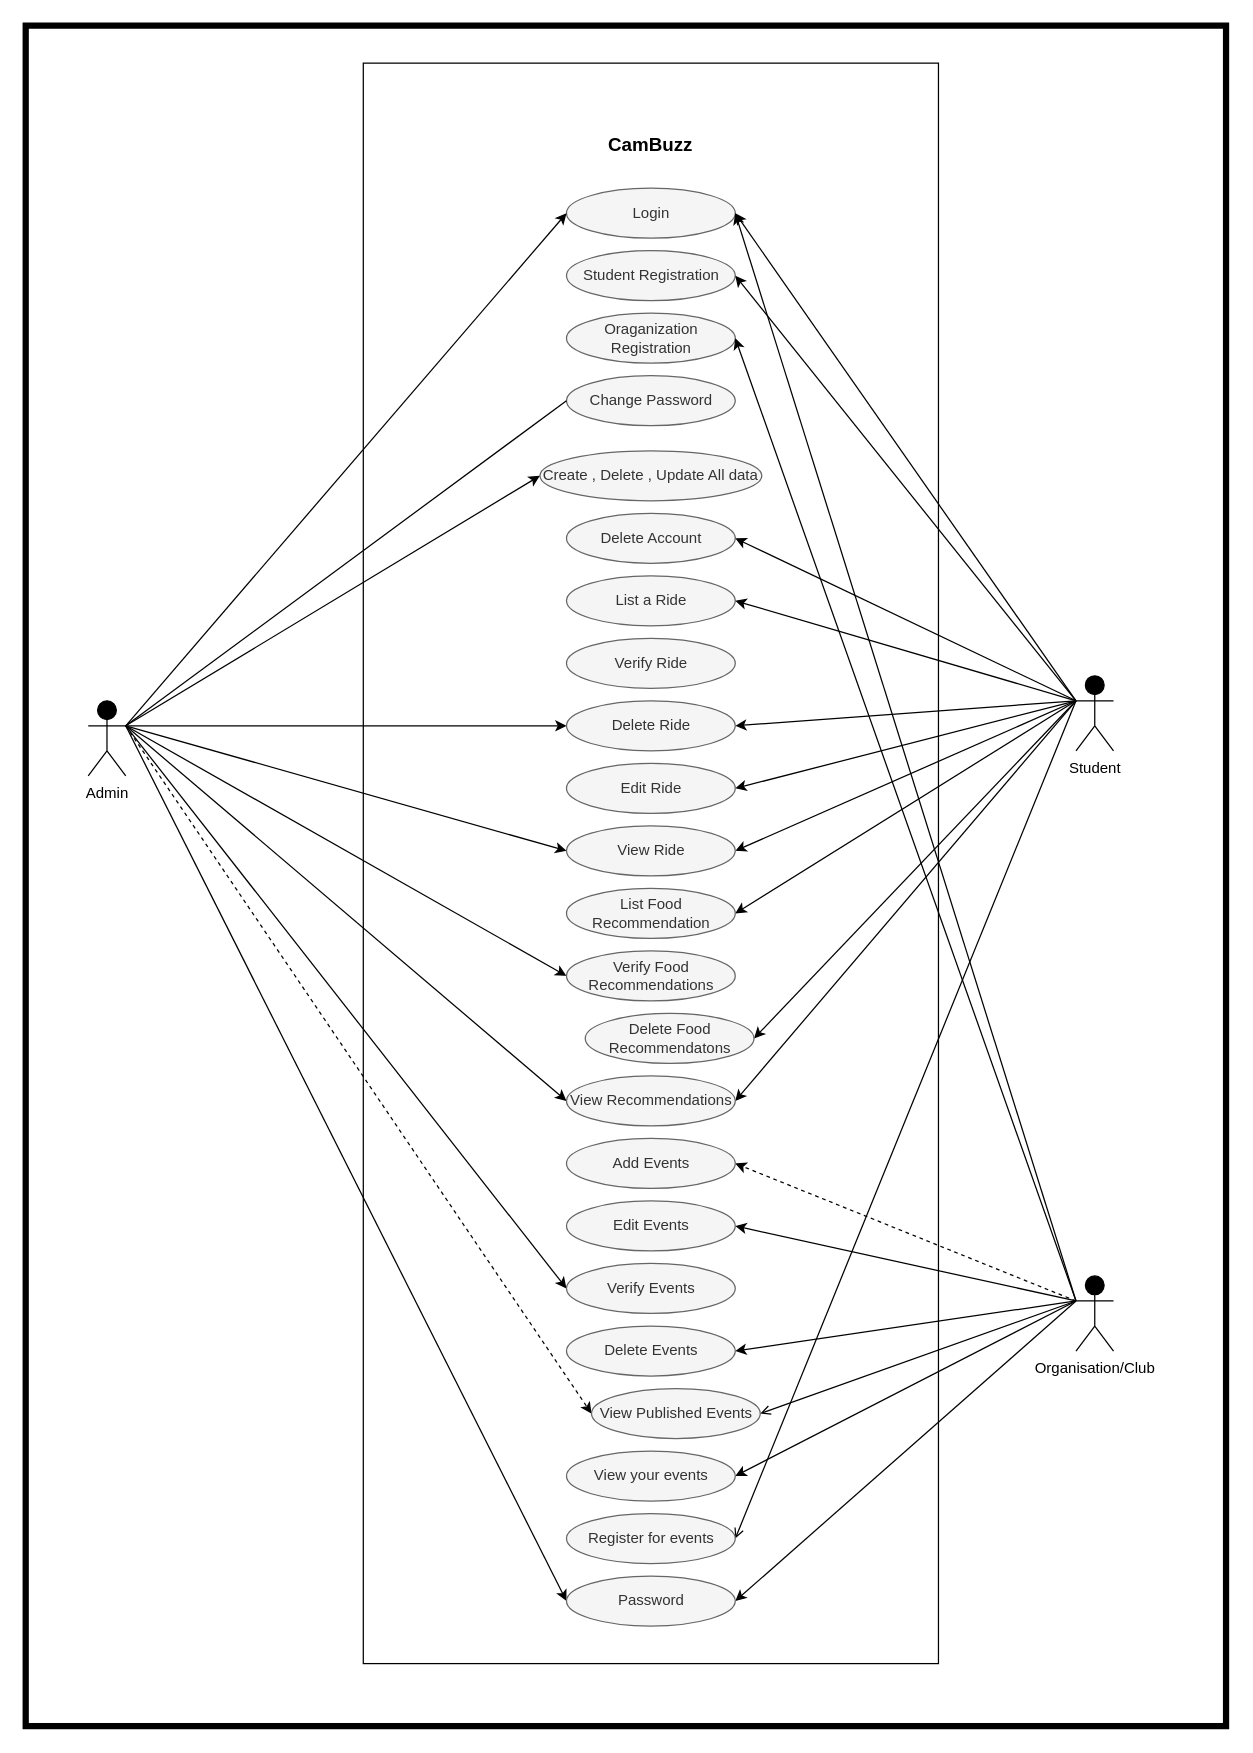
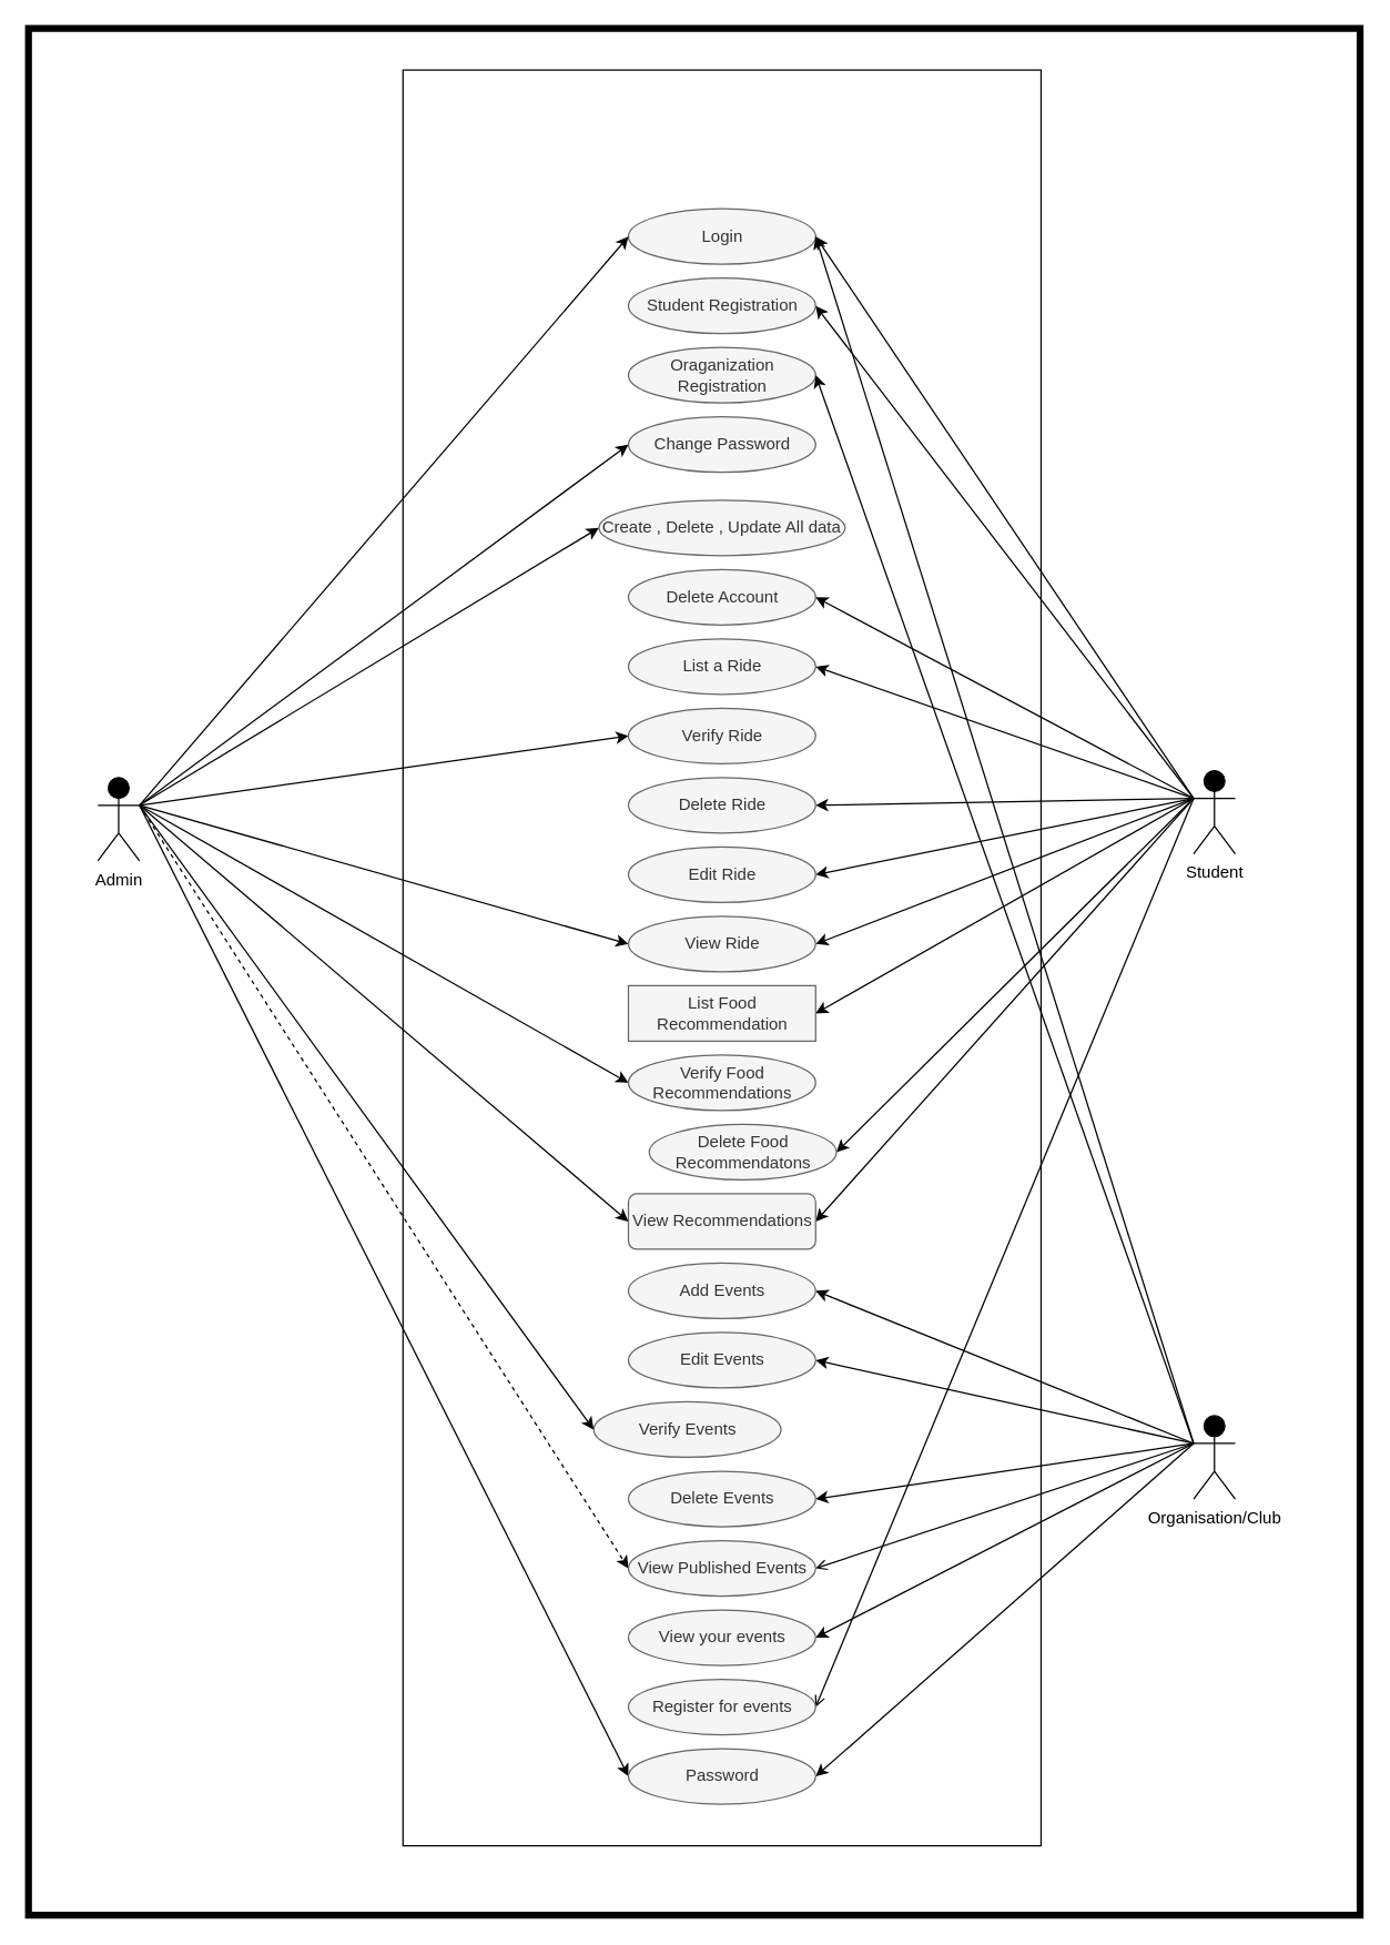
  <mxCell id="0" />
  <mxCell id="1" parent="0" />
  <mxCell id="2" value="" style="rounded=0;whiteSpace=wrap;html=1;" vertex="1" parent="1"><mxGeometry x="290" y="50" width="460" height="1280" as="geometry" /></mxCell>
  <mxCell id="3" value="Login" style="ellipse;whiteSpace=wrap;html=1;fillColor=#f5f5f5;strokeColor=#666666;fontColor=#333333;" vertex="1" parent="1"><mxGeometry x="452.5" y="150" width="135" height="40" as="geometry" /></mxCell>
  <mxCell id="4" value="Student Registration" style="ellipse;whiteSpace=wrap;html=1;fillColor=#f5f5f5;strokeColor=#666666;fontColor=#333333;" vertex="1" parent="1"><mxGeometry x="452.5" y="200" width="135" height="40" as="geometry" /></mxCell>
  <mxCell id="5" value="Oraganization Registration" style="ellipse;whiteSpace=wrap;html=1;fillColor=#f5f5f5;strokeColor=#666666;fontColor=#333333;" vertex="1" parent="1"><mxGeometry x="452.5" y="250" width="135" height="40" as="geometry" /></mxCell>
  <mxCell id="6" value="Change Password" style="ellipse;whiteSpace=wrap;html=1;fillColor=#f5f5f5;strokeColor=#666666;fontColor=#333333;" vertex="1" parent="1"><mxGeometry x="452.5" y="300" width="135" height="40" as="geometry" /></mxCell>
  <mxCell id="7" value="Create , Delete , Update All data" style="ellipse;whiteSpace=wrap;html=1;fillColor=#f5f5f5;strokeColor=#666666;fontColor=#333333;" vertex="1" parent="1"><mxGeometry x="431.25" y="360" width="177.5" height="40" as="geometry" /></mxCell>
  <mxCell id="8" value="Delete Account" style="ellipse;whiteSpace=wrap;html=1;fillColor=#f5f5f5;strokeColor=#666666;fontColor=#333333;" vertex="1" parent="1"><mxGeometry x="452.5" y="410" width="135" height="40" as="geometry" /></mxCell>
  <mxCell id="9" value="List a Ride" style="ellipse;whiteSpace=wrap;html=1;fillColor=#f5f5f5;strokeColor=#666666;fontColor=#333333;" vertex="1" parent="1"><mxGeometry x="452.5" y="460" width="135" height="40" as="geometry" /></mxCell>
- <mxCell id="10" style="edgeStyle=none;rounded=0;orthogonalLoop=1;jettySize=auto;html=1;exitX=1;exitY=0.333;exitDx=0;exitDy=0;exitPerimeter=0;entryX=0;entryY=0.5;entryDx=0;entryDy=0;endArrow=none;" edge="1" parent="1" source="20" target="6"><mxGeometry relative="1" as="geometry" /></mxCell>
+ <mxCell id="10" style="edgeStyle=none;rounded=0;orthogonalLoop=1;jettySize=auto;html=1;exitX=1;exitY=0.333;exitDx=0;exitDy=0;exitPerimeter=0;entryX=0;entryY=0.5;entryDx=0;entryDy=0;" edge="1" parent="1" source="20" target="6"><mxGeometry relative="1" as="geometry" /></mxCell>
  <mxCell id="11" style="edgeStyle=none;rounded=0;orthogonalLoop=1;jettySize=auto;html=1;exitX=1;exitY=0.333;exitDx=0;exitDy=0;exitPerimeter=0;entryX=0;entryY=0.5;entryDx=0;entryDy=0;" edge="1" parent="1" source="20" target="58"><mxGeometry relative="1" as="geometry" /></mxCell>
  <mxCell id="12" style="edgeStyle=none;rounded=0;orthogonalLoop=1;jettySize=auto;html=1;exitX=1;exitY=0.333;exitDx=0;exitDy=0;exitPerimeter=0;entryX=0;entryY=0.5;entryDx=0;entryDy=0;" edge="1" parent="1" source="20" target="7"><mxGeometry relative="1" as="geometry" /></mxCell>
  <mxCell id="13" style="edgeStyle=none;rounded=0;orthogonalLoop=1;jettySize=auto;html=1;exitX=1;exitY=0.333;exitDx=0;exitDy=0;exitPerimeter=0;entryX=0;entryY=0.5;entryDx=0;entryDy=0;" edge="1" parent="1" source="20" target="3"><mxGeometry relative="1" as="geometry" /></mxCell>
- <mxCell id="14" style="edgeStyle=none;rounded=0;orthogonalLoop=1;jettySize=auto;html=1;exitX=1;exitY=0.333;exitDx=0;exitDy=0;exitPerimeter=0;" edge="1" parent="1" source="20" target="44"><mxGeometry relative="1" as="geometry" /></mxCell>
+ <mxCell id="14" style="edgeStyle=none;rounded=0;orthogonalLoop=1;jettySize=auto;html=1;exitX=1;exitY=0.333;exitDx=0;exitDy=0;exitPerimeter=0;entryX=0;entryY=0.5;entryDx=0;entryDy=0;" edge="1" parent="1" source="20" target="43"><mxGeometry relative="1" as="geometry" /></mxCell>
  <mxCell id="15" style="edgeStyle=none;rounded=0;orthogonalLoop=1;jettySize=auto;html=1;exitX=1;exitY=0.333;exitDx=0;exitDy=0;exitPerimeter=0;entryX=0;entryY=0.5;entryDx=0;entryDy=0;" edge="1" parent="1" source="20" target="48"><mxGeometry relative="1" as="geometry" /></mxCell>
  <mxCell id="16" style="edgeStyle=none;rounded=0;orthogonalLoop=1;jettySize=auto;html=1;exitX=1;exitY=0.333;exitDx=0;exitDy=0;exitPerimeter=0;entryX=0;entryY=0.5;entryDx=0;entryDy=0;" edge="1" parent="1" source="20" target="57"><mxGeometry relative="1" as="geometry" /></mxCell>
  <mxCell id="17" style="edgeStyle=none;rounded=0;orthogonalLoop=1;jettySize=auto;html=1;exitX=1;exitY=0.333;exitDx=0;exitDy=0;exitPerimeter=0;entryX=0;entryY=0.5;entryDx=0;entryDy=0;" edge="1" parent="1" source="20" target="46"><mxGeometry relative="1" as="geometry" /></mxCell>
  <mxCell id="18" style="edgeStyle=none;rounded=0;orthogonalLoop=1;jettySize=auto;html=1;exitX=1;exitY=0.333;exitDx=0;exitDy=0;exitPerimeter=0;entryX=0;entryY=0.5;entryDx=0;entryDy=0;" edge="1" parent="1" source="20" target="50"><mxGeometry relative="1" as="geometry" /></mxCell>
  <mxCell id="19" style="edgeStyle=none;rounded=0;orthogonalLoop=1;jettySize=auto;html=1;exitX=1;exitY=0.333;exitDx=0;exitDy=0;exitPerimeter=0;entryX=0;entryY=0.5;entryDx=0;entryDy=0;dashed=1;" edge="1" parent="1" source="20" target="54"><mxGeometry relative="1" as="geometry" /></mxCell>
  <mxCell id="20" value="Admin" style="shape=umlActor;verticalLabelPosition=bottom;verticalAlign=top;html=1;outlineConnect=0;strokeColor=#000000;fillColor=#000000;" vertex="1" parent="1"><mxGeometry x="70" y="560" width="30" height="60" as="geometry" /></mxCell>
  <mxCell id="21" style="edgeStyle=none;rounded=0;orthogonalLoop=1;jettySize=auto;html=1;exitX=0;exitY=0.333;exitDx=0;exitDy=0;exitPerimeter=0;entryX=1;entryY=0.5;entryDx=0;entryDy=0;" edge="1" parent="1" source="29" target="58"><mxGeometry relative="1" as="geometry" /></mxCell>
  <mxCell id="22" style="edgeStyle=none;rounded=0;orthogonalLoop=1;jettySize=auto;html=1;exitX=0;exitY=0.333;exitDx=0;exitDy=0;exitPerimeter=0;entryX=1;entryY=0.5;entryDx=0;entryDy=0;endArrow=open;" edge="1" parent="1" source="29" target="54"><mxGeometry relative="1" as="geometry" /></mxCell>
  <mxCell id="23" style="edgeStyle=none;rounded=0;orthogonalLoop=1;jettySize=auto;html=1;exitX=0;exitY=0.333;exitDx=0;exitDy=0;exitPerimeter=0;entryX=1;entryY=0.5;entryDx=0;entryDy=0;" edge="1" parent="1" source="29" target="56"><mxGeometry relative="1" as="geometry" /></mxCell>
  <mxCell id="24" style="edgeStyle=none;rounded=0;orthogonalLoop=1;jettySize=auto;html=1;exitX=0;exitY=0.333;exitDx=0;exitDy=0;exitPerimeter=0;entryX=1;entryY=0.5;entryDx=0;entryDy=0;" edge="1" parent="1" source="29" target="53"><mxGeometry relative="1" as="geometry" /></mxCell>
  <mxCell id="25" style="edgeStyle=none;rounded=0;orthogonalLoop=1;jettySize=auto;html=1;exitX=0;exitY=0.333;exitDx=0;exitDy=0;exitPerimeter=0;entryX=1;entryY=0.5;entryDx=0;entryDy=0;" edge="1" parent="1" source="29" target="52"><mxGeometry relative="1" as="geometry" /></mxCell>
- <mxCell id="26" style="edgeStyle=none;rounded=0;orthogonalLoop=1;jettySize=auto;html=1;exitX=0;exitY=0.333;exitDx=0;exitDy=0;exitPerimeter=0;entryX=1;entryY=0.5;entryDx=0;entryDy=0;dashed=1;" edge="1" parent="1" source="29" target="51"><mxGeometry relative="1" as="geometry" /></mxCell>
+ <mxCell id="26" style="edgeStyle=none;rounded=0;orthogonalLoop=1;jettySize=auto;html=1;exitX=0;exitY=0.333;exitDx=0;exitDy=0;exitPerimeter=0;entryX=1;entryY=0.5;entryDx=0;entryDy=0;" edge="1" parent="1" source="29" target="51"><mxGeometry relative="1" as="geometry" /></mxCell>
  <mxCell id="27" style="edgeStyle=none;rounded=0;orthogonalLoop=1;jettySize=auto;html=1;exitX=0;exitY=0.333;exitDx=0;exitDy=0;exitPerimeter=0;entryX=1;entryY=0.5;entryDx=0;entryDy=0;" edge="1" parent="1" source="29" target="3"><mxGeometry relative="1" as="geometry" /></mxCell>
  <mxCell id="28" style="edgeStyle=none;rounded=0;orthogonalLoop=1;jettySize=auto;html=1;exitX=0;exitY=0.333;exitDx=0;exitDy=0;exitPerimeter=0;entryX=1;entryY=0.5;entryDx=0;entryDy=0;" edge="1" parent="1" source="29" target="5"><mxGeometry relative="1" as="geometry" /></mxCell>
  <mxCell id="29" value="Organisation/Club" style="shape=umlActor;verticalLabelPosition=bottom;verticalAlign=top;html=1;outlineConnect=0;strokeColor=#000000;fillColor=#000000;" vertex="1" parent="1"><mxGeometry x="860" y="1020" width="30" height="60" as="geometry" /></mxCell>
  <mxCell id="30" style="edgeStyle=none;rounded=0;orthogonalLoop=1;jettySize=auto;html=1;exitX=0;exitY=0.333;exitDx=0;exitDy=0;exitPerimeter=0;entryX=1;entryY=0.5;entryDx=0;entryDy=0;" edge="1" parent="1" source="41" target="3"><mxGeometry relative="1" as="geometry" /></mxCell>
  <mxCell id="31" style="edgeStyle=none;rounded=0;orthogonalLoop=1;jettySize=auto;html=1;exitX=0;exitY=0.333;exitDx=0;exitDy=0;exitPerimeter=0;entryX=1;entryY=0.5;entryDx=0;entryDy=0;" edge="1" parent="1" source="41" target="4"><mxGeometry relative="1" as="geometry" /></mxCell>
  <mxCell id="32" style="edgeStyle=none;rounded=0;orthogonalLoop=1;jettySize=auto;html=1;exitX=0;exitY=0.333;exitDx=0;exitDy=0;exitPerimeter=0;entryX=1;entryY=0.5;entryDx=0;entryDy=0;" edge="1" parent="1" source="41" target="8"><mxGeometry relative="1" as="geometry" /></mxCell>
  <mxCell id="33" style="edgeStyle=none;rounded=0;orthogonalLoop=1;jettySize=auto;html=1;exitX=0;exitY=0.333;exitDx=0;exitDy=0;exitPerimeter=0;entryX=1;entryY=0.5;entryDx=0;entryDy=0;" edge="1" parent="1" source="41" target="9"><mxGeometry relative="1" as="geometry" /></mxCell>
  <mxCell id="34" style="edgeStyle=none;rounded=0;orthogonalLoop=1;jettySize=auto;html=1;exitX=0;exitY=0.333;exitDx=0;exitDy=0;exitPerimeter=0;entryX=1;entryY=0.5;entryDx=0;entryDy=0;" edge="1" parent="1" source="41" target="44"><mxGeometry relative="1" as="geometry" /></mxCell>
  <mxCell id="35" style="edgeStyle=none;rounded=0;orthogonalLoop=1;jettySize=auto;html=1;exitX=0;exitY=0.333;exitDx=0;exitDy=0;exitPerimeter=0;entryX=1;entryY=0.5;entryDx=0;entryDy=0;" edge="1" parent="1" source="41" target="45"><mxGeometry relative="1" as="geometry" /></mxCell>
  <mxCell id="36" style="edgeStyle=none;rounded=0;orthogonalLoop=1;jettySize=auto;html=1;exitX=0;exitY=0.333;exitDx=0;exitDy=0;exitPerimeter=0;entryX=1;entryY=0.5;entryDx=0;entryDy=0;" edge="1" parent="1" source="41" target="46"><mxGeometry relative="1" as="geometry" /></mxCell>
  <mxCell id="37" style="edgeStyle=none;rounded=0;orthogonalLoop=1;jettySize=auto;html=1;exitX=0;exitY=0.333;exitDx=0;exitDy=0;exitPerimeter=0;entryX=1;entryY=0.5;entryDx=0;entryDy=0;" edge="1" parent="1" source="41" target="47"><mxGeometry relative="1" as="geometry" /></mxCell>
  <mxCell id="38" style="edgeStyle=none;rounded=0;orthogonalLoop=1;jettySize=auto;html=1;exitX=0;exitY=0.333;exitDx=0;exitDy=0;exitPerimeter=0;entryX=1;entryY=0.5;entryDx=0;entryDy=0;" edge="1" parent="1" source="41" target="49"><mxGeometry relative="1" as="geometry" /></mxCell>
  <mxCell id="39" style="edgeStyle=none;rounded=0;orthogonalLoop=1;jettySize=auto;html=1;exitX=0;exitY=0.333;exitDx=0;exitDy=0;exitPerimeter=0;entryX=1;entryY=0.5;entryDx=0;entryDy=0;" edge="1" parent="1" source="41" target="50"><mxGeometry relative="1" as="geometry" /></mxCell>
  <mxCell id="40" style="edgeStyle=none;rounded=0;orthogonalLoop=1;jettySize=auto;html=1;exitX=0;exitY=0.333;exitDx=0;exitDy=0;exitPerimeter=0;entryX=1;entryY=0.5;entryDx=0;entryDy=0;endArrow=open;" edge="1" parent="1" source="41" target="55"><mxGeometry relative="1" as="geometry" /></mxCell>
- <mxCell id="41" value="Student" style="shape=umlActor;verticalLabelPosition=bottom;verticalAlign=top;html=1;outlineConnect=0;strokeColor=#000000;fillColor=#000000;" vertex="1" parent="1"><mxGeometry x="860" y="540" width="30" height="60" as="geometry" /></mxCell>
- <mxCell id="42" value="&lt;b&gt;&lt;font style=&quot;font-size: 15px;&quot;&gt;CamBuzz&lt;/font&gt;&lt;/b&gt;" style="text;html=1;strokeColor=none;fillColor=none;align=center;verticalAlign=middle;whiteSpace=wrap;rounded=0;" vertex="1" parent="1"><mxGeometry x="390" y="100" width="260" height="30" as="geometry" /></mxCell>
+ <mxCell id="41" value="Student" style="shape=umlActor;verticalLabelPosition=bottom;verticalAlign=top;html=1;outlineConnect=0;strokeColor=#000000;fillColor=#000000;" vertex="1" parent="1"><mxGeometry x="860" y="555" width="30" height="60" as="geometry" /></mxCell>
  <mxCell id="43" value="Verify Ride" style="ellipse;whiteSpace=wrap;html=1;fillColor=#f5f5f5;strokeColor=#666666;fontColor=#333333;" vertex="1" parent="1"><mxGeometry x="452.5" y="510" width="135" height="40" as="geometry" /></mxCell>
  <mxCell id="44" value="Delete Ride" style="ellipse;whiteSpace=wrap;html=1;fillColor=#f5f5f5;strokeColor=#666666;fontColor=#333333;" vertex="1" parent="1"><mxGeometry x="452.5" y="560" width="135" height="40" as="geometry" /></mxCell>
  <mxCell id="45" value="Edit Ride" style="ellipse;whiteSpace=wrap;html=1;fillColor=#f5f5f5;strokeColor=#666666;fontColor=#333333;" vertex="1" parent="1"><mxGeometry x="452.5" y="610" width="135" height="40" as="geometry" /></mxCell>
  <mxCell id="46" value="View Ride" style="ellipse;whiteSpace=wrap;html=1;fillColor=#f5f5f5;strokeColor=#666666;fontColor=#333333;" vertex="1" parent="1"><mxGeometry x="452.5" y="660" width="135" height="40" as="geometry" /></mxCell>
- <mxCell id="47" value="List Food Recommendation" style="ellipse;whiteSpace=wrap;html=1;fillColor=#f5f5f5;strokeColor=#666666;fontColor=#333333;" vertex="1" parent="1"><mxGeometry x="452.5" y="710" width="135" height="40" as="geometry" /></mxCell>
+ <mxCell id="47" value="List Food Recommendation" style="whiteSpace=wrap;html=1;fillColor=#f5f5f5;strokeColor=#666666;fontColor=#333333;rounded=0;" vertex="1" parent="1"><mxGeometry x="452.5" y="710" width="135" height="40" as="geometry" /></mxCell>
  <mxCell id="48" value="Verify Food Recommendations" style="ellipse;whiteSpace=wrap;html=1;fillColor=#f5f5f5;strokeColor=#666666;fontColor=#333333;" vertex="1" parent="1"><mxGeometry x="452.5" y="760" width="135" height="40" as="geometry" /></mxCell>
  <mxCell id="49" value="Delete Food Recommendatons" style="ellipse;whiteSpace=wrap;html=1;fillColor=#f5f5f5;strokeColor=#666666;fontColor=#333333;" vertex="1" parent="1"><mxGeometry x="467.5" y="810" width="135" height="40" as="geometry" /></mxCell>
- <mxCell id="50" value="View Recommendations" style="ellipse;whiteSpace=wrap;html=1;fillColor=#f5f5f5;strokeColor=#666666;fontColor=#333333;" vertex="1" parent="1"><mxGeometry x="452.5" y="860" width="135" height="40" as="geometry" /></mxCell>
+ <mxCell id="50" value="View Recommendations" style="whiteSpace=wrap;html=1;fillColor=#f5f5f5;strokeColor=#666666;fontColor=#333333;rounded=1;" vertex="1" parent="1"><mxGeometry x="452.5" y="860" width="135" height="40" as="geometry" /></mxCell>
  <mxCell id="51" value="Add Events" style="ellipse;whiteSpace=wrap;html=1;fillColor=#f5f5f5;strokeColor=#666666;fontColor=#333333;" vertex="1" parent="1"><mxGeometry x="452.5" y="910" width="135" height="40" as="geometry" /></mxCell>
  <mxCell id="52" value="Edit Events" style="ellipse;whiteSpace=wrap;html=1;fillColor=#f5f5f5;strokeColor=#666666;fontColor=#333333;" vertex="1" parent="1"><mxGeometry x="452.5" y="960" width="135" height="40" as="geometry" /></mxCell>
  <mxCell id="53" value="Delete Events" style="ellipse;whiteSpace=wrap;html=1;fillColor=#f5f5f5;strokeColor=#666666;fontColor=#333333;" vertex="1" parent="1"><mxGeometry x="452.5" y="1060" width="135" height="40" as="geometry" /></mxCell>
- <mxCell id="54" value="View Published Events" style="ellipse;whiteSpace=wrap;html=1;fillColor=#f5f5f5;strokeColor=#666666;fontColor=#333333;" vertex="1" parent="1"><mxGeometry x="472.5" y="1110" width="135" height="40" as="geometry" /></mxCell>
+ <mxCell id="54" value="View Published Events" style="ellipse;whiteSpace=wrap;html=1;fillColor=#f5f5f5;strokeColor=#666666;fontColor=#333333;" vertex="1" parent="1"><mxGeometry x="452.5" y="1110" width="135" height="40" as="geometry" /></mxCell>
  <mxCell id="55" value="Register for events" style="ellipse;whiteSpace=wrap;html=1;fillColor=#f5f5f5;strokeColor=#666666;fontColor=#333333;" vertex="1" parent="1"><mxGeometry x="452.5" y="1210" width="135" height="40" as="geometry" /></mxCell>
  <mxCell id="56" value="View your events" style="ellipse;whiteSpace=wrap;html=1;fillColor=#f5f5f5;strokeColor=#666666;fontColor=#333333;" vertex="1" parent="1"><mxGeometry x="452.5" y="1160" width="135" height="40" as="geometry" /></mxCell>
- <mxCell id="57" value="Verify Events" style="ellipse;whiteSpace=wrap;html=1;fillColor=#f5f5f5;strokeColor=#666666;fontColor=#333333;" vertex="1" parent="1"><mxGeometry x="452.5" y="1010" width="135" height="40" as="geometry" /></mxCell>
+ <mxCell id="57" value="Verify Events" style="ellipse;whiteSpace=wrap;html=1;fillColor=#f5f5f5;strokeColor=#666666;fontColor=#333333;" vertex="1" parent="1"><mxGeometry x="427.5" y="1010" width="135" height="40" as="geometry" /></mxCell>
  <mxCell id="58" value="Password" style="ellipse;whiteSpace=wrap;html=1;fillColor=#f5f5f5;strokeColor=#666666;fontColor=#333333;" vertex="1" parent="1"><mxGeometry x="452.5" y="1260" width="135" height="40" as="geometry" /></mxCell>
  <mxCell id="59" value="" style="rounded=0;whiteSpace=wrap;html=1;fillColor=none;strokeWidth=5;" vertex="1" parent="1"><mxGeometry x="20" y="20" width="960" height="1360" as="geometry" /></mxCell>
